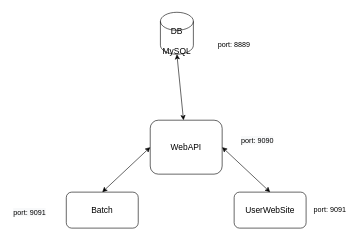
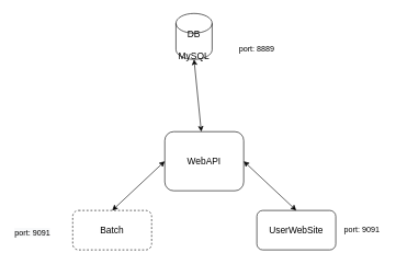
  <mxCell id="0" />
  <mxCell id="1" parent="0" />
  <mxCell id="2" value="&lt;font style=&quot;font-size: 14px&quot;&gt;UserWebSite&lt;/font&gt;" style="rounded=1;whiteSpace=wrap;html=1;" vertex="1" parent="1"><mxGeometry x="390" y="320" width="120" height="60" as="geometry" /></mxCell>
  <mxCell id="3" value="&lt;font style=&quot;font-size: 14px&quot;&gt;WebAPI&lt;/font&gt;" style="rounded=1;whiteSpace=wrap;html=1;" vertex="1" parent="1"><mxGeometry x="250" y="200" width="120" height="90" as="geometry" /></mxCell>
- <mxCell id="4" value="&lt;font style=&quot;font-size: 14px&quot;&gt;Batch&lt;/font&gt;" style="rounded=1;whiteSpace=wrap;html=1;" vertex="1" parent="1"><mxGeometry x="110" y="320" width="120" height="60" as="geometry" /></mxCell>
+ <mxCell id="4" value="&lt;font style=&quot;font-size: 14px&quot;&gt;Batch&lt;/font&gt;" style="rounded=1;whiteSpace=wrap;html=1;dashed=1;" vertex="1" parent="1"><mxGeometry x="110" y="320" width="120" height="60" as="geometry" /></mxCell>
  <mxCell id="5" value="&lt;font style=&quot;font-size: 14px&quot;&gt;&lt;font style=&quot;font-size: 14px&quot;&gt;DB&lt;br&gt;&lt;/font&gt;&lt;br&gt;MySQL&lt;/font&gt;" style="shape=cylinder3;whiteSpace=wrap;html=1;boundedLbl=1;backgroundOutline=1;size=15;direction=east;" vertex="1" parent="1"><mxGeometry x="267" y="20" width="55" height="70" as="geometry" /></mxCell>
  <mxCell id="6" value="" style="endArrow=classic;html=1;strokeWidth=1;entryX=0.5;entryY=1;entryDx=0;entryDy=0;entryPerimeter=0;startArrow=classic;startFill=1;" edge="1" parent="1" source="3" target="5"><mxGeometry width="50" height="50" relative="1" as="geometry"><mxPoint x="280" y="330" as="sourcePoint" /><mxPoint x="330" y="280" as="targetPoint" /></mxGeometry></mxCell>
  <mxCell id="7" value="" style="endArrow=classic;html=1;strokeWidth=1;entryX=0.5;entryY=0;entryDx=0;entryDy=0;exitX=0;exitY=0.5;exitDx=0;exitDy=0;startArrow=classic;startFill=1;" edge="1" parent="1" source="3" target="4"><mxGeometry width="50" height="50" relative="1" as="geometry"><mxPoint x="280" y="330" as="sourcePoint" /><mxPoint x="330" y="280" as="targetPoint" /></mxGeometry></mxCell>
  <mxCell id="8" value="" style="endArrow=classic;startArrow=classic;html=1;strokeWidth=1;entryX=0.5;entryY=0;entryDx=0;entryDy=0;exitX=1;exitY=0.5;exitDx=0;exitDy=0;" edge="1" parent="1" source="3" target="2"><mxGeometry width="50" height="50" relative="1" as="geometry"><mxPoint x="280" y="330" as="sourcePoint" /><mxPoint x="330" y="280" as="targetPoint" /></mxGeometry></mxCell>
  <mxCell id="9" value="port: 8889" style="text;html=1;strokeColor=none;fillColor=none;align=center;verticalAlign=middle;whiteSpace=wrap;rounded=0;" vertex="1" parent="1"><mxGeometry x="360" y="65" width="60" height="20" as="geometry" /></mxCell>
  <mxCell id="10" value="port: 9091" style="text;html=1;strokeColor=none;fillColor=none;align=center;verticalAlign=middle;whiteSpace=wrap;rounded=0;" vertex="1" parent="1"><mxGeometry x="520" y="340" width="60" height="20" as="geometry" /></mxCell>
- <mxCell id="11" value="&lt;span style=&quot;color: rgb(0 , 0 , 0) ; font-family: &amp;#34;helvetica&amp;#34; ; font-size: 12px ; font-style: normal ; font-weight: 400 ; letter-spacing: normal ; text-align: center ; text-indent: 0px ; text-transform: none ; word-spacing: 0px ; background-color: rgb(248 , 249 , 250) ; display: inline ; float: none&quot;&gt;port: 9090&lt;/span&gt;" style="text;whiteSpace=wrap;html=1;" vertex="1" parent="1"><mxGeometry x="400" y="220" width="80" height="30" as="geometry" /></mxCell>
  <mxCell id="12" value="&lt;meta charset=&quot;utf-8&quot;&gt;&lt;span style=&quot;color: rgb(0, 0, 0); font-family: helvetica; font-size: 12px; font-style: normal; font-weight: 400; letter-spacing: normal; text-align: center; text-indent: 0px; text-transform: none; word-spacing: 0px; background-color: rgb(248, 249, 250); display: inline; float: none;&quot;&gt;port: 9091&lt;/span&gt;" style="text;whiteSpace=wrap;html=1;" vertex="1" parent="1"><mxGeometry x="20" y="340" width="80" height="30" as="geometry" /></mxCell>
